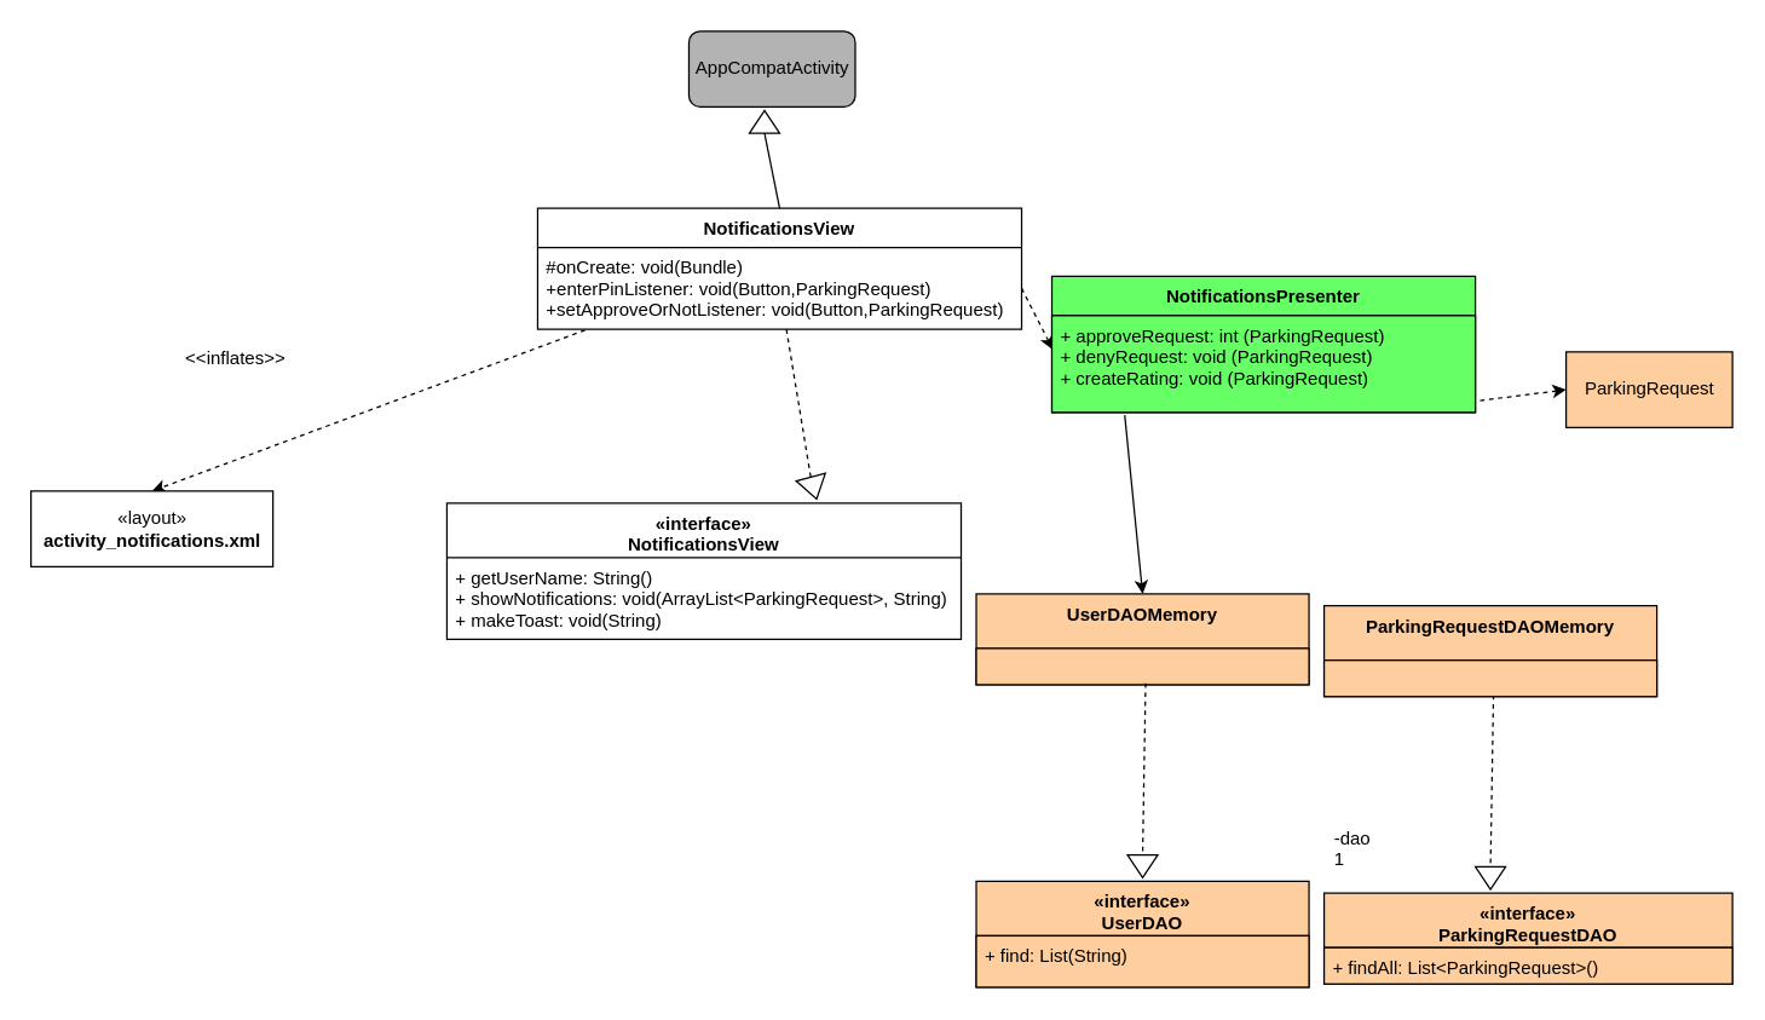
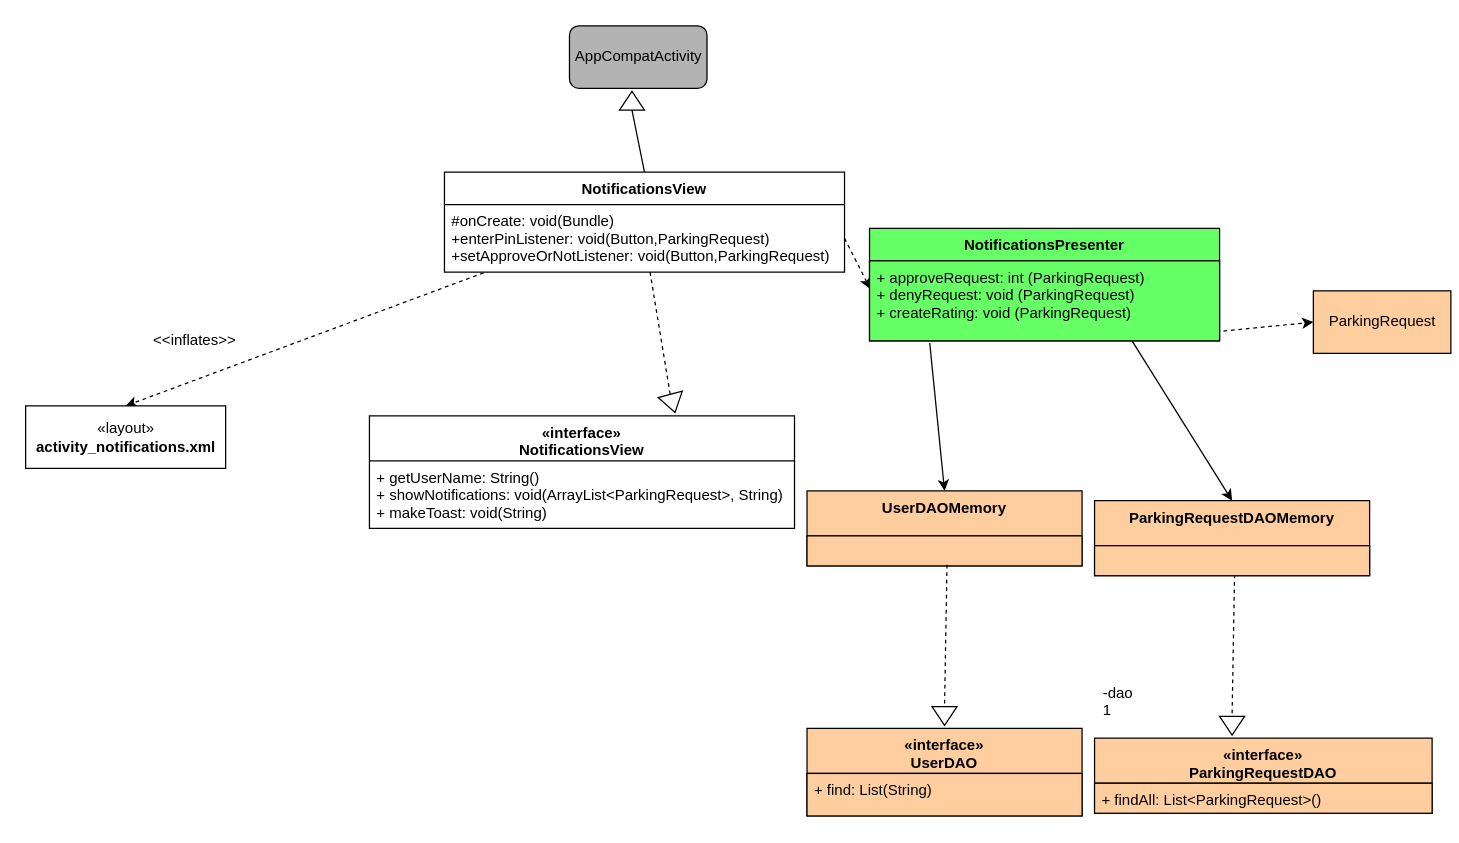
  <mxCell id="0" />
  <mxCell id="1" parent="0" />
  <mxCell id="2" value="AppCompatActivity" style="html=1;fillColor=#B3B3B3;strokeColor=#000000;rounded=1;" parent="1" vertex="1"><mxGeometry x="455" y="20" width="110" height="50" as="geometry" /></mxCell>
  <mxCell id="3" value="" style="triangle;whiteSpace=wrap;html=1;strokeColor=#000000;fillColor=#FFFFFF;rotation=-90;" parent="1" vertex="1"><mxGeometry x="497.5" y="70" width="15" height="20" as="geometry" /></mxCell>
  <mxCell id="4" value="" style="endArrow=none;html=1;entryX=0;entryY=0.5;entryDx=0;entryDy=0;exitX=0.5;exitY=0;exitDx=0;exitDy=0;" parent="1" source="22" target="3" edge="1"><mxGeometry width="50" height="50" relative="1" as="geometry"><mxPoint x="490" y="172" as="sourcePoint" /><mxPoint x="525" y="122" as="targetPoint" /></mxGeometry></mxCell>
  <mxCell id="5" value="" style="endArrow=classic;html=1;exitX=0.098;exitY=1.011;exitDx=0;exitDy=0;exitPerimeter=0;dashed=1;entryX=0.5;entryY=0;entryDx=0;entryDy=0;" parent="1" source="23" target="6" edge="1"><mxGeometry width="50" height="50" relative="1" as="geometry"><mxPoint x="415" y="342" as="sourcePoint" /><mxPoint x="385" y="332" as="targetPoint" /></mxGeometry></mxCell>
  <mxCell id="6" value="«layout»&lt;br&gt;&lt;b&gt;activity_notifications.xml&lt;/b&gt;" style="html=1;strokeColor=#000000;fillColor=#FFFFFF;" parent="1" vertex="1"><mxGeometry x="20" y="324" width="160" height="50" as="geometry" /></mxCell>
  <mxCell id="7" value="" style="triangle;whiteSpace=wrap;html=1;strokeColor=#000000;fillColor=#FFFFFF;rotation=75;" parent="1" vertex="1"><mxGeometry x="530" y="312" width="15" height="20" as="geometry" /></mxCell>
  <mxCell id="8" value="" style="endArrow=none;html=1;entryX=0;entryY=0.5;entryDx=0;entryDy=0;dashed=1;" parent="1" source="23" target="7" edge="1"><mxGeometry width="50" height="50" relative="1" as="geometry"><mxPoint x="505" y="304.432" as="sourcePoint" /><mxPoint x="535" y="312" as="targetPoint" /></mxGeometry></mxCell>
  <mxCell id="9" value="" style="endArrow=classic;html=1;exitX=1;exitY=0.5;exitDx=0;exitDy=0;dashed=1;entryX=0.004;entryY=0.863;entryDx=0;entryDy=0;entryPerimeter=0;" parent="1" source="23" edge="1"><mxGeometry width="50" height="50" relative="1" as="geometry"><mxPoint x="668.18" y="222.004" as="sourcePoint" /><mxPoint x="695.64" y="230.438" as="targetPoint" /></mxGeometry></mxCell>
  <mxCell id="10" value="NotificationsPresenter" style="swimlane;fontStyle=1;align=center;verticalAlign=top;childLayout=stackLayout;horizontal=1;startSize=26;horizontalStack=0;resizeParent=1;resizeParentMax=0;resizeLast=0;collapsible=1;marginBottom=0;strokeColor=#000000;fillColor=#66FF66;gradientColor=none;" parent="1" vertex="1"><mxGeometry x="695" y="182" width="280" height="90" as="geometry" /></mxCell>
  <mxCell id="11" value="+ approveRequest: int (ParkingRequest)&#10;+ denyRequest: void (ParkingRequest)&#10;+ createRating: void (ParkingRequest)" style="text;strokeColor=#000000;fillColor=#66FF66;align=left;verticalAlign=top;spacingLeft=4;spacingRight=4;overflow=hidden;rotatable=0;points=[[0,0.5],[1,0.5]];portConstraint=eastwest;gradientColor=none;" parent="10" vertex="1"><mxGeometry y="26" width="280" height="64" as="geometry" /></mxCell>
  <mxCell id="12" value="" style="endArrow=classic;html=1;exitX=0.172;exitY=1.029;exitDx=0;exitDy=0;exitPerimeter=0;entryX=0.5;entryY=0;entryDx=0;entryDy=0;" parent="1" source="11" target="15" edge="1"><mxGeometry width="50" height="50" relative="1" as="geometry"><mxPoint x="735" y="342" as="sourcePoint" /><mxPoint x="715" y="362" as="targetPoint" /></mxGeometry></mxCell>
  <mxCell id="13" value="" style="endArrow=classic;html=1;exitX=1.011;exitY=0.878;exitDx=0;exitDy=0;dashed=1;entryX=0;entryY=0.5;entryDx=0;entryDy=0;exitPerimeter=0;" parent="1" source="11" target="14" edge="1"><mxGeometry width="50" height="50" relative="1" as="geometry"><mxPoint x="895" y="272" as="sourcePoint" /><mxPoint x="945" y="282" as="targetPoint" /></mxGeometry></mxCell>
- <mxCell id="14" value="ParkingRequest" style="html=1;strokeColor=#000000;fillColor=#FFCE9F;gradientColor=none;" parent="1" vertex="1"><mxGeometry x="1035" y="232" width="110" height="50" as="geometry" /></mxCell>
+ <mxCell id="14" value="ParkingRequest" style="html=1;strokeColor=#000000;fillColor=#FFCE9F;gradientColor=none;" parent="1" vertex="1"><mxGeometry x="1050" y="232" width="110" height="50" as="geometry" /></mxCell>
  <mxCell id="15" value="UserDAOMemory&#10;" style="swimlane;fontStyle=1;align=center;verticalAlign=top;childLayout=stackLayout;horizontal=1;startSize=36;horizontalStack=0;resizeParent=1;resizeParentMax=0;resizeLast=0;collapsible=1;marginBottom=0;strokeColor=#000000;fillColor=#FFCE9F;gradientColor=none;" parent="1" vertex="1"><mxGeometry x="645" y="392" width="220" height="60" as="geometry"><mxRectangle x="360" y="590" width="120" height="70" as="alternateBounds" /></mxGeometry></mxCell>
  <mxCell id="16" value="" style="text;strokeColor=#000000;fillColor=#FFCE9F;align=left;verticalAlign=top;spacingLeft=4;spacingRight=4;overflow=hidden;rotatable=0;points=[[0,0.5],[1,0.5]];portConstraint=eastwest;" parent="15" vertex="1"><mxGeometry y="36" width="220" height="24" as="geometry" /></mxCell>
  <mxCell id="17" value="«interface»&#10;UserDAO&#10;" style="swimlane;fontStyle=1;align=center;verticalAlign=top;childLayout=stackLayout;horizontal=1;startSize=36;horizontalStack=0;resizeParent=1;resizeParentMax=0;resizeLast=0;collapsible=1;marginBottom=0;strokeColor=#000000;fillColor=#FFCE9F;gradientColor=none;" parent="1" vertex="1"><mxGeometry x="645" y="582" width="220" height="70" as="geometry"><mxRectangle x="360" y="590" width="120" height="70" as="alternateBounds" /></mxGeometry></mxCell>
  <mxCell id="18" value="+ find: List(String)" style="text;strokeColor=#000000;fillColor=#FFCE9F;align=left;verticalAlign=top;spacingLeft=4;spacingRight=4;overflow=hidden;rotatable=0;points=[[0,0.5],[1,0.5]];portConstraint=eastwest;" parent="17" vertex="1"><mxGeometry y="36" width="220" height="34" as="geometry" /></mxCell>
  <mxCell id="19" value="" style="triangle;whiteSpace=wrap;html=1;strokeColor=#000000;fillColor=#FFFFFF;rotation=90;" parent="1" vertex="1"><mxGeometry x="747.5" y="562" width="15" height="20" as="geometry" /></mxCell>
  <mxCell id="20" value="" style="endArrow=none;html=1;entryX=0;entryY=0.5;entryDx=0;entryDy=0;dashed=1;exitX=0.509;exitY=0.958;exitDx=0;exitDy=0;exitPerimeter=0;" parent="1" source="16" target="19" edge="1"><mxGeometry width="50" height="50" relative="1" as="geometry"><mxPoint x="559.064" y="502" as="sourcePoint" /><mxPoint x="592.5" y="572" as="targetPoint" /></mxGeometry></mxCell>
- <mxCell id="21" value="&amp;lt;&amp;lt;inflates&amp;gt;&amp;gt;" style="text;html=1;align=center;verticalAlign=middle;resizable=0;points=[];autosize=1;" parent="1" vertex="1"><mxGeometry x="115" y="227" width="80" height="20" as="geometry" /></mxCell>
+ <mxCell id="21" value="&amp;lt;&amp;lt;inflates&amp;gt;&amp;gt;" style="text;html=1;align=center;verticalAlign=middle;resizable=0;points=[];autosize=1;" parent="1" vertex="1"><mxGeometry x="115" y="262" width="80" height="20" as="geometry" /></mxCell>
  <mxCell id="22" value="NotificationsView" style="swimlane;fontStyle=1;align=center;verticalAlign=top;childLayout=stackLayout;horizontal=1;startSize=26;horizontalStack=0;resizeParent=1;resizeParentMax=0;resizeLast=0;collapsible=1;marginBottom=0;strokeColor=#000000;fillColor=#FFFFFF;" parent="1" vertex="1"><mxGeometry x="355" y="137" width="320" height="80" as="geometry" /></mxCell>
  <mxCell id="23" value="#onCreate: void(Bundle)&#10;+enterPinListener: void(Button,ParkingRequest)&#10;+setApproveOrNotListener: void(Button,ParkingRequest)" style="text;strokeColor=none;fillColor=none;align=left;verticalAlign=top;spacingLeft=4;spacingRight=4;overflow=hidden;rotatable=0;points=[[0,0.5],[1,0.5]];portConstraint=eastwest;" parent="22" vertex="1"><mxGeometry y="26" width="320" height="54" as="geometry" /></mxCell>
+ <mxCell id="24" value="" style="endArrow=classic;html=1;exitX=0.75;exitY=1;exitDx=0;exitDy=0;entryX=0.5;entryY=0;entryDx=0;entryDy=0;" parent="1" source="10" target="28" edge="1"><mxGeometry width="50" height="50" relative="1" as="geometry"><mxPoint x="973.16" y="291.996" as="sourcePoint" /><mxPoint x="945" y="369.85" as="targetPoint" /></mxGeometry></mxCell>
  <mxCell id="25" value="" style="triangle;whiteSpace=wrap;html=1;strokeColor=#000000;fillColor=#FFFFFF;rotation=90;" parent="1" vertex="1"><mxGeometry x="977.5" y="569.85" width="15" height="20" as="geometry" /></mxCell>
  <mxCell id="26" value="" style="endArrow=none;html=1;entryX=0;entryY=0.5;entryDx=0;entryDy=0;dashed=1;exitX=0.509;exitY=0.958;exitDx=0;exitDy=0;exitPerimeter=0;" parent="1" source="29" target="25" edge="1"><mxGeometry width="50" height="50" relative="1" as="geometry"><mxPoint x="789.064" y="509.85" as="sourcePoint" /><mxPoint x="822.5" y="579.85" as="targetPoint" /></mxGeometry></mxCell>
  <mxCell id="27" value="-dao&lt;br&gt;1" style="text;html=1;" parent="1" vertex="1"><mxGeometry x="880" y="539.85" width="50" height="30" as="geometry" /></mxCell>
  <mxCell id="28" value="ParkingRequestDAOMemory&#10;" style="swimlane;fontStyle=1;align=center;verticalAlign=top;childLayout=stackLayout;horizontal=1;startSize=36;horizontalStack=0;resizeParent=1;resizeParentMax=0;resizeLast=0;collapsible=1;marginBottom=0;strokeColor=#000000;fillColor=#FFCE9F;gradientColor=none;" parent="1" vertex="1"><mxGeometry x="875" y="399.85" width="220" height="60" as="geometry"><mxRectangle x="360" y="590" width="120" height="70" as="alternateBounds" /></mxGeometry></mxCell>
  <mxCell id="29" value="" style="text;strokeColor=#000000;fillColor=#FFCE9F;align=left;verticalAlign=top;spacingLeft=4;spacingRight=4;overflow=hidden;rotatable=0;points=[[0,0.5],[1,0.5]];portConstraint=eastwest;" parent="28" vertex="1"><mxGeometry y="36" width="220" height="24" as="geometry" /></mxCell>
  <mxCell id="30" value="«interface»&#10;ParkingRequestDAO&#10;" style="swimlane;fontStyle=1;align=center;verticalAlign=top;childLayout=stackLayout;horizontal=1;startSize=36;horizontalStack=0;resizeParent=1;resizeParentMax=0;resizeLast=0;collapsible=1;marginBottom=0;strokeColor=#000000;fillColor=#FFCE9F;gradientColor=none;" parent="1" vertex="1"><mxGeometry x="875" y="589.85" width="270" height="60" as="geometry"><mxRectangle x="360" y="590" width="120" height="70" as="alternateBounds" /></mxGeometry></mxCell>
  <mxCell id="31" value="+ findAll: List&lt;ParkingRequest&gt;()" style="text;strokeColor=#000000;fillColor=#FFCE9F;align=left;verticalAlign=top;spacingLeft=4;spacingRight=4;overflow=hidden;rotatable=0;points=[[0,0.5],[1,0.5]];portConstraint=eastwest;" parent="30" vertex="1"><mxGeometry y="36" width="270" height="24" as="geometry" /></mxCell>
  <mxCell id="32" value="«interface»&#10;NotificationsView&#10;" style="swimlane;fontStyle=1;align=center;verticalAlign=top;childLayout=stackLayout;horizontal=1;startSize=36;horizontalStack=0;resizeParent=1;resizeParentMax=0;resizeLast=0;collapsible=1;marginBottom=0;" parent="1" vertex="1"><mxGeometry y="332" width="340" height="90" as="geometry" x="295"><mxRectangle x="360" y="590" width="120" height="70" as="alternateBounds" /></mxGeometry></mxCell>
  <mxCell id="33" value="+ getUserName: String()&#10;+ showNotifications: void(ArrayList&lt;ParkingRequest&gt;, String)&#10;+ makeToast: void(String)" style="text;align=left;verticalAlign=top;spacingLeft=4;spacingRight=4;overflow=hidden;rotatable=0;points=[[0,0.5],[1,0.5]];portConstraint=eastwest;" parent="32" vertex="1"><mxGeometry y="36" width="340" height="54" as="geometry" /></mxCell>
